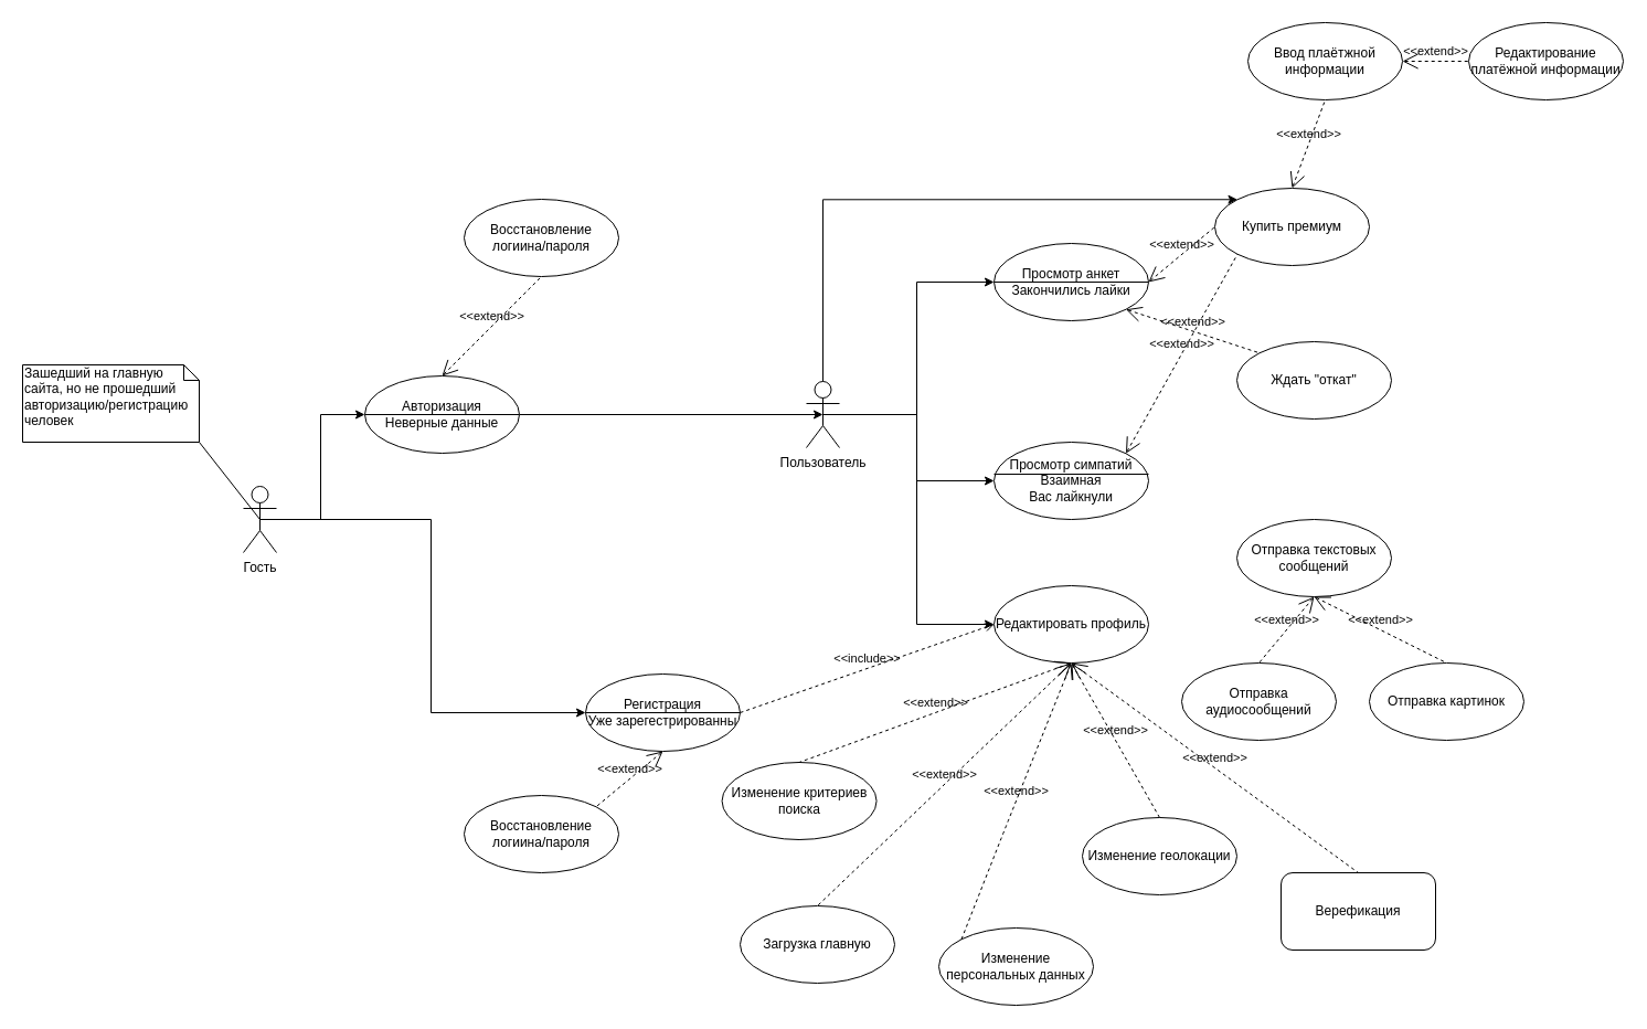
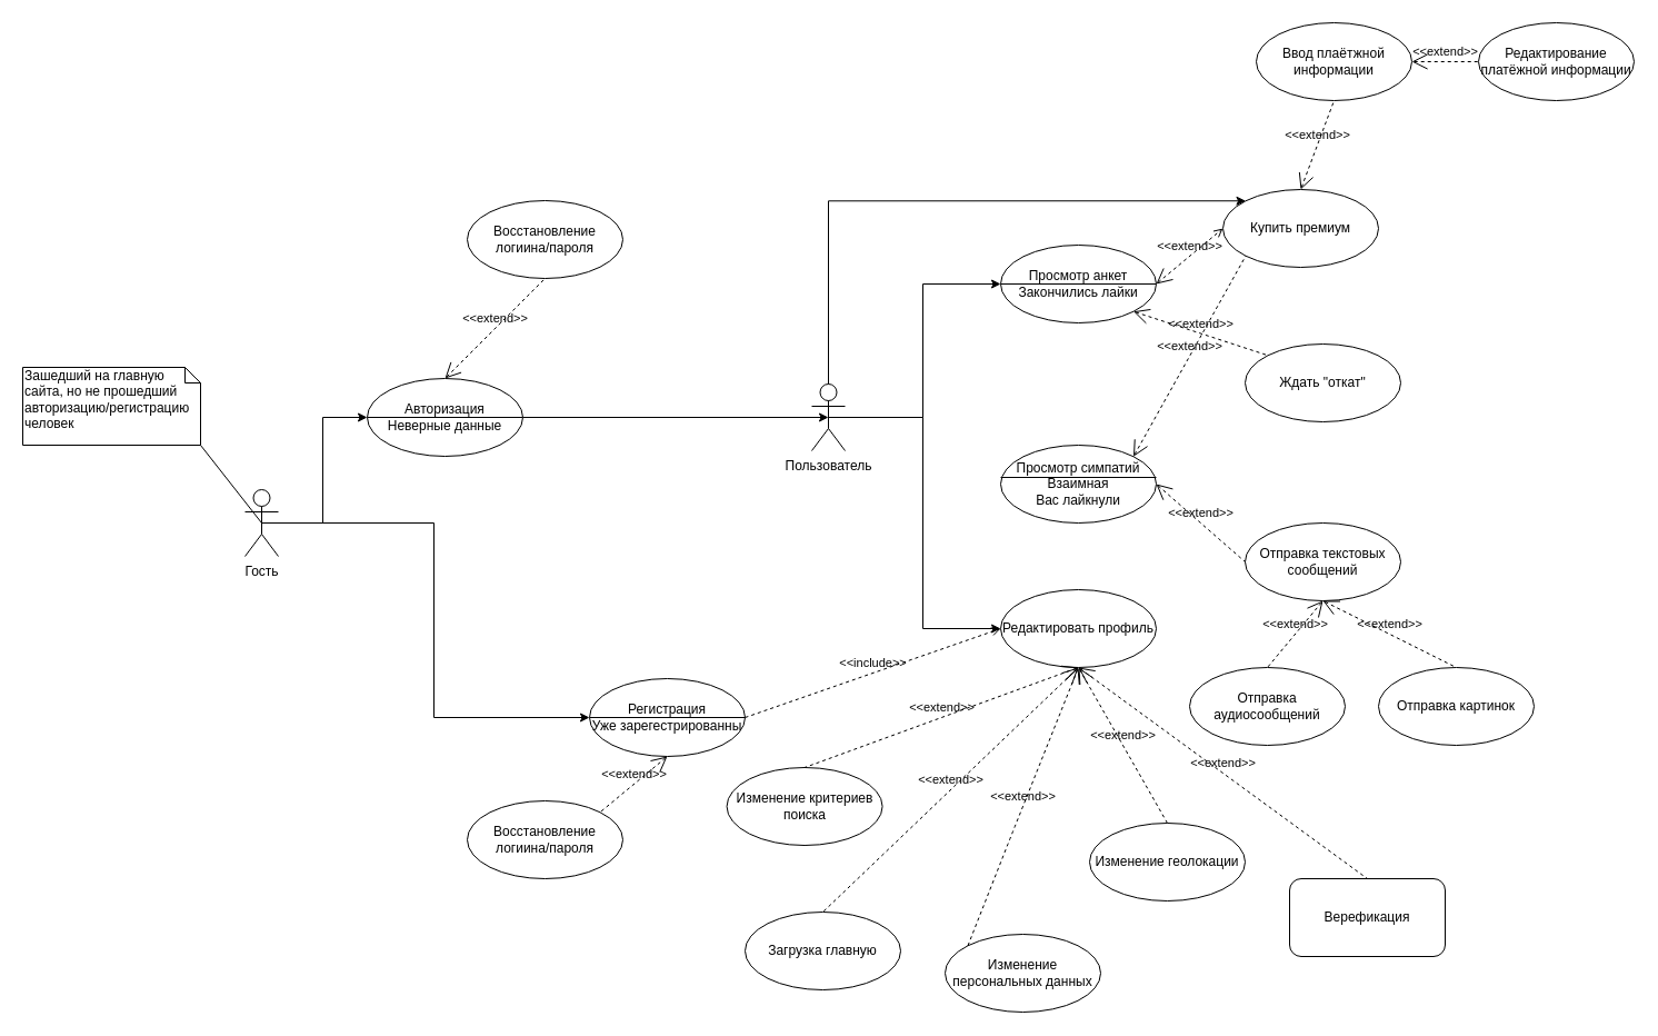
  <mxCell id="0" />
  <mxCell id="1" parent="0" />
  <mxCell id="2" style="edgeStyle=orthogonalEdgeStyle;rounded=0;orthogonalLoop=1;jettySize=auto;html=1;exitX=0.5;exitY=0.5;exitDx=0;exitDy=0;exitPerimeter=0;entryX=0;entryY=0.5;entryDx=0;entryDy=0;" parent="1" source="4" target="12" edge="1"><mxGeometry relative="1" as="geometry" /></mxCell>
  <mxCell id="3" style="edgeStyle=orthogonalEdgeStyle;rounded=0;orthogonalLoop=1;jettySize=auto;html=1;exitX=0.5;exitY=0.5;exitDx=0;exitDy=0;exitPerimeter=0;entryX=0;entryY=0.5;entryDx=0;entryDy=0;" parent="1" source="4" target="5" edge="1"><mxGeometry relative="1" as="geometry" /></mxCell>
  <mxCell id="4" value="Гость" style="shape=umlActor;verticalLabelPosition=bottom;labelBackgroundColor=#ffffff;verticalAlign=top;html=1;" parent="1" vertex="1"><mxGeometry x="220" y="440" width="30" height="60" as="geometry" /></mxCell>
  <mxCell id="5" value="Регистрация&lt;br&gt;Уже зарегестрированны" style="ellipse;whiteSpace=wrap;html=1;" parent="1" vertex="1"><mxGeometry x="530" y="610" width="140" height="70" as="geometry" /></mxCell>
  <mxCell id="6" style="edgeStyle=orthogonalEdgeStyle;rounded=0;orthogonalLoop=1;jettySize=auto;html=1;exitX=0.5;exitY=0.5;exitDx=0;exitDy=0;exitPerimeter=0;entryX=0;entryY=0.5;entryDx=0;entryDy=0;" parent="1" source="10" target="13" edge="1"><mxGeometry relative="1" as="geometry" /></mxCell>
  <mxCell id="7" style="edgeStyle=orthogonalEdgeStyle;rounded=0;orthogonalLoop=1;jettySize=auto;html=1;exitX=0.5;exitY=0.5;exitDx=0;exitDy=0;exitPerimeter=0;entryX=0;entryY=0.5;entryDx=0;entryDy=0;" parent="1" source="10" target="18" edge="1"><mxGeometry relative="1" as="geometry" /></mxCell>
  <mxCell id="8" style="edgeStyle=orthogonalEdgeStyle;rounded=0;orthogonalLoop=1;jettySize=auto;html=1;exitX=0.5;exitY=0.5;exitDx=0;exitDy=0;exitPerimeter=0;entryX=0;entryY=0;entryDx=0;entryDy=0;" parent="1" source="10" target="20" edge="1"><mxGeometry relative="1" as="geometry"><Array as="points"><mxPoint x="745" y="180" /></Array></mxGeometry></mxCell>
- <mxCell id="9" style="edgeStyle=orthogonalEdgeStyle;rounded=0;orthogonalLoop=1;jettySize=auto;html=1;exitX=0.5;exitY=0.5;exitDx=0;exitDy=0;exitPerimeter=0;entryX=0;entryY=0.5;entryDx=0;entryDy=0;" parent="1" source="10" target="22" edge="1"><mxGeometry relative="1" as="geometry" /></mxCell>
  <mxCell id="10" value="Пользователь" style="shape=umlActor;verticalLabelPosition=bottom;labelBackgroundColor=#ffffff;verticalAlign=top;html=1;" parent="1" vertex="1"><mxGeometry x="730" y="345" width="30" height="60" as="geometry" /></mxCell>
  <mxCell id="11" style="edgeStyle=orthogonalEdgeStyle;rounded=0;orthogonalLoop=1;jettySize=auto;html=1;exitX=1;exitY=0.5;exitDx=0;exitDy=0;entryX=0.5;entryY=0.5;entryDx=0;entryDy=0;entryPerimeter=0;" parent="1" source="12" target="10" edge="1"><mxGeometry relative="1" as="geometry"><Array as="points"><mxPoint x="745" y="375" /></Array></mxGeometry></mxCell>
  <mxCell id="12" value="Авторизация&lt;br&gt;Неверные данные" style="ellipse;whiteSpace=wrap;html=1;" parent="1" vertex="1"><mxGeometry x="330" y="340" width="140" height="70" as="geometry" /></mxCell>
  <mxCell id="13" value="Редактировать профиль" style="ellipse;whiteSpace=wrap;html=1;" parent="1" vertex="1"><mxGeometry x="900" y="530" width="140" height="70" as="geometry" /></mxCell>
  <mxCell id="14" value="Восстановление логиина/пароля" style="ellipse;whiteSpace=wrap;html=1;" parent="1" vertex="1"><mxGeometry x="420" y="180" width="140" height="70" as="geometry" /></mxCell>
  <mxCell id="15" value="Восстановление логиина/пароля" style="ellipse;whiteSpace=wrap;html=1;" parent="1" vertex="1"><mxGeometry x="420" y="720" width="140" height="70" as="geometry" /></mxCell>
  <mxCell id="16" value="" style="line;strokeWidth=1;fillColor=none;align=left;verticalAlign=middle;spacingTop=-1;spacingLeft=3;spacingRight=3;rotatable=0;labelPosition=right;points=[];portConstraint=eastwest;" parent="1" vertex="1"><mxGeometry x="330" y="371" width="140" height="8" as="geometry" /></mxCell>
  <mxCell id="17" value="" style="line;strokeWidth=1;fillColor=none;align=left;verticalAlign=middle;spacingTop=-1;spacingLeft=3;spacingRight=3;rotatable=0;labelPosition=right;points=[];portConstraint=eastwest;" parent="1" vertex="1"><mxGeometry x="530" y="641" width="140" height="8" as="geometry" /></mxCell>
  <mxCell id="18" value="Просмотр анкет&lt;br&gt;Закончились лайки" style="ellipse;whiteSpace=wrap;html=1;" parent="1" vertex="1"><mxGeometry x="900" y="220" width="140" height="70" as="geometry" /></mxCell>
  <mxCell id="19" value="" style="line;strokeWidth=1;fillColor=none;align=left;verticalAlign=middle;spacingTop=-1;spacingLeft=3;spacingRight=3;rotatable=0;labelPosition=right;points=[];portConstraint=eastwest;" parent="1" vertex="1"><mxGeometry x="900" y="251" width="140" height="8" as="geometry" /></mxCell>
  <mxCell id="20" value="Купить премиум" style="ellipse;whiteSpace=wrap;html=1;" parent="1" vertex="1"><mxGeometry x="1100" y="170" width="140" height="70" as="geometry" /></mxCell>
  <mxCell id="21" value="Ждать &quot;откат&quot;" style="ellipse;whiteSpace=wrap;html=1;" parent="1" vertex="1"><mxGeometry x="1120" y="309" width="140" height="70" as="geometry" /></mxCell>
  <mxCell id="22" value="Просмотр симпатий&lt;br&gt;Взаимная&lt;br&gt;Вас лайкнули" style="ellipse;whiteSpace=wrap;html=1;" parent="1" vertex="1"><mxGeometry x="900" y="400" width="140" height="70" as="geometry" /></mxCell>
  <mxCell id="23" value="Отправка текстовых сообщений" style="ellipse;whiteSpace=wrap;html=1;" parent="1" vertex="1"><mxGeometry x="1120" y="470" width="140" height="70" as="geometry" /></mxCell>
  <mxCell id="24" value="" style="line;strokeWidth=1;fillColor=none;align=left;verticalAlign=middle;spacingTop=-1;spacingLeft=3;spacingRight=3;rotatable=0;labelPosition=right;points=[];portConstraint=eastwest;" parent="1" vertex="1"><mxGeometry x="900" y="425" width="140" height="8" as="geometry" /></mxCell>
  <mxCell id="25" value="&amp;lt;&amp;lt;include&amp;gt;&amp;gt;" style="edgeStyle=none;html=1;endArrow=open;verticalAlign=bottom;dashed=1;labelBackgroundColor=none;exitX=1;exitY=0.5;exitDx=0;exitDy=0;entryX=0;entryY=0.5;entryDx=0;entryDy=0;" parent="1" source="5" target="13" edge="1"><mxGeometry width="160" relative="1" as="geometry"><mxPoint x="470" y="500" as="sourcePoint" /><mxPoint x="630" y="500" as="targetPoint" /></mxGeometry></mxCell>
  <mxCell id="26" value="&amp;lt;&amp;lt;extend&amp;gt;&amp;gt;" style="edgeStyle=none;html=1;startArrow=open;endArrow=none;startSize=12;verticalAlign=bottom;dashed=1;labelBackgroundColor=none;exitX=0.5;exitY=1;exitDx=0;exitDy=0;entryX=1;entryY=0;entryDx=0;entryDy=0;" parent="1" source="5" target="15" edge="1"><mxGeometry width="160" relative="1" as="geometry"><mxPoint x="650" y="720" as="sourcePoint" /><mxPoint x="810" y="720" as="targetPoint" /></mxGeometry></mxCell>
  <mxCell id="27" value="&amp;lt;&amp;lt;extend&amp;gt;&amp;gt;" style="edgeStyle=none;html=1;startArrow=open;endArrow=none;startSize=12;verticalAlign=bottom;dashed=1;labelBackgroundColor=none;exitX=1;exitY=1;exitDx=0;exitDy=0;entryX=0;entryY=0;entryDx=0;entryDy=0;" parent="1" source="18" target="21" edge="1"><mxGeometry width="160" relative="1" as="geometry"><mxPoint x="980.5" y="309" as="sourcePoint" /><mxPoint x="919.997" y="359.251" as="targetPoint" /></mxGeometry></mxCell>
- <mxCell id="28" value="&amp;lt;&amp;lt;extend&amp;gt;&amp;gt;" style="edgeStyle=none;html=1;startArrow=open;endArrow=none;startSize=12;verticalAlign=bottom;dashed=1;labelBackgroundColor=none;exitX=1;exitY=0.5;exitDx=0;exitDy=0;entryX=0;entryY=0.5;entryDx=0;entryDy=0;" parent="1" source="18" target="20" edge="1"><mxGeometry width="160" relative="1" as="geometry"><mxPoint x="1029.497" y="109.999" as="sourcePoint" /><mxPoint x="1150.503" y="149.501" as="targetPoint" /></mxGeometry></mxCell>
+ <mxCell id="28" value="&amp;lt;&amp;lt;extend&amp;gt;&amp;gt;" style="edgeStyle=none;html=1;startArrow=open;endArrow=open;startSize=12;verticalAlign=bottom;dashed=1;labelBackgroundColor=none;exitX=1;exitY=0.5;exitDx=0;exitDy=0;entryX=0;entryY=0.5;entryDx=0;entryDy=0;" parent="1" source="18" target="20" edge="1"><mxGeometry width="160" relative="1" as="geometry"><mxPoint x="1029.497" y="109.999" as="sourcePoint" /><mxPoint x="1150.503" y="149.501" as="targetPoint" /></mxGeometry></mxCell>
  <mxCell id="29" value="&amp;lt;&amp;lt;extend&amp;gt;&amp;gt;" style="edgeStyle=none;html=1;startArrow=open;endArrow=none;startSize=12;verticalAlign=bottom;dashed=1;labelBackgroundColor=none;exitX=1;exitY=0;exitDx=0;exitDy=0;entryX=0;entryY=1;entryDx=0;entryDy=0;" parent="1" source="22" target="20" edge="1"><mxGeometry width="160" relative="1" as="geometry"><mxPoint x="1039.497" y="299.749" as="sourcePoint" /><mxPoint x="1160.503" y="339.251" as="targetPoint" /></mxGeometry></mxCell>
+ <mxCell id="30" value="&amp;lt;&amp;lt;extend&amp;gt;&amp;gt;" style="edgeStyle=none;html=1;startArrow=open;endArrow=none;startSize=12;verticalAlign=bottom;dashed=1;labelBackgroundColor=none;exitX=1;exitY=0.5;exitDx=0;exitDy=0;entryX=0;entryY=0.5;entryDx=0;entryDy=0;" parent="1" source="22" target="23" edge="1"><mxGeometry width="160" relative="1" as="geometry"><mxPoint x="1069.997" y="601.499" as="sourcePoint" /><mxPoint x="1191.003" y="641.001" as="targetPoint" /></mxGeometry></mxCell>
  <mxCell id="31" value="&amp;lt;&amp;lt;extend&amp;gt;&amp;gt;" style="edgeStyle=none;html=1;startArrow=open;endArrow=none;startSize=12;verticalAlign=bottom;dashed=1;labelBackgroundColor=none;exitX=0.5;exitY=0;exitDx=0;exitDy=0;entryX=0.5;entryY=1;entryDx=0;entryDy=0;" parent="1" source="12" target="14" edge="1"><mxGeometry width="160" relative="1" as="geometry"><mxPoint x="519.997" y="279.999" as="sourcePoint" /><mxPoint x="641.003" y="319.501" as="targetPoint" /></mxGeometry></mxCell>
  <mxCell id="32" value="Ввод плаётжной информации" style="ellipse;whiteSpace=wrap;html=1;" parent="1" vertex="1"><mxGeometry x="1130" y="20" width="140" height="70" as="geometry" /></mxCell>
  <mxCell id="33" value="Зашедший на главную сайта, но не прошедший авторизацию/регистрацию человек" style="shape=note;whiteSpace=wrap;html=1;size=14;verticalAlign=top;align=left;spacingTop=-6;" parent="1" vertex="1"><mxGeometry x="20" y="330" width="160" height="70" as="geometry" /></mxCell>
  <mxCell id="34" value="" style="endArrow=none;html=1;entryX=1;entryY=1;entryDx=0;entryDy=0;entryPerimeter=0;exitX=0.5;exitY=0.5;exitDx=0;exitDy=0;exitPerimeter=0;" parent="1" source="4" target="33" edge="1"><mxGeometry width="50" height="50" relative="1" as="geometry"><mxPoint x="80" y="530" as="sourcePoint" /><mxPoint x="130" y="480" as="targetPoint" /></mxGeometry></mxCell>
  <mxCell id="35" value="&amp;lt;&amp;lt;extend&amp;gt;&amp;gt;" style="edgeStyle=none;html=1;startArrow=open;endArrow=none;startSize=12;verticalAlign=bottom;dashed=1;labelBackgroundColor=none;exitX=0.5;exitY=0;exitDx=0;exitDy=0;entryX=0.5;entryY=1;entryDx=0;entryDy=0;" parent="1" source="20" target="32" edge="1"><mxGeometry width="160" relative="1" as="geometry"><mxPoint x="1080" y="140" as="sourcePoint" /><mxPoint x="1200" y="110" as="targetPoint" /></mxGeometry></mxCell>
  <mxCell id="36" value="Отправка аудиосообщений" style="ellipse;whiteSpace=wrap;html=1;" parent="1" vertex="1"><mxGeometry x="1070" y="600" width="140" height="70" as="geometry" /></mxCell>
  <mxCell id="37" value="Отправка картинок" style="ellipse;whiteSpace=wrap;html=1;" parent="1" vertex="1"><mxGeometry x="1240" y="600" width="140" height="70" as="geometry" /></mxCell>
  <mxCell id="38" value="&amp;lt;&amp;lt;extend&amp;gt;&amp;gt;" style="edgeStyle=none;html=1;startArrow=open;endArrow=none;startSize=12;verticalAlign=bottom;dashed=1;labelBackgroundColor=none;exitX=0.5;exitY=1;exitDx=0;exitDy=0;entryX=0.5;entryY=0;entryDx=0;entryDy=0;" parent="1" source="23" target="36" edge="1"><mxGeometry width="160" relative="1" as="geometry"><mxPoint x="1190" y="590" as="sourcePoint" /><mxPoint x="1270" y="580" as="targetPoint" /></mxGeometry></mxCell>
  <mxCell id="39" value="&amp;lt;&amp;lt;extend&amp;gt;&amp;gt;" style="edgeStyle=none;html=1;startArrow=open;endArrow=none;startSize=12;verticalAlign=bottom;dashed=1;labelBackgroundColor=none;exitX=0.5;exitY=1;exitDx=0;exitDy=0;entryX=0.5;entryY=0;entryDx=0;entryDy=0;" parent="1" source="23" target="37" edge="1"><mxGeometry width="160" relative="1" as="geometry"><mxPoint x="1200" y="550" as="sourcePoint" /><mxPoint x="1150" y="610" as="targetPoint" /></mxGeometry></mxCell>
  <mxCell id="40" value="Изменение критериев поиска" style="ellipse;whiteSpace=wrap;html=1;" vertex="1" parent="1"><mxGeometry x="653.57" y="690" width="140" height="70" as="geometry" /></mxCell>
  <mxCell id="41" value="Изменение геолокации" style="ellipse;whiteSpace=wrap;html=1;" vertex="1" parent="1"><mxGeometry x="980" y="740" width="140" height="70" as="geometry" /></mxCell>
  <mxCell id="42" value="Загрузка главную" style="ellipse;whiteSpace=wrap;html=1;" vertex="1" parent="1"><mxGeometry x="670" y="820" width="140" height="70" as="geometry" /></mxCell>
  <mxCell id="43" value="Изменение персональных данных" style="ellipse;whiteSpace=wrap;html=1;" vertex="1" parent="1"><mxGeometry x="850" y="840" width="140" height="70" as="geometry" /></mxCell>
  <mxCell id="44" value="Верефикация" style="whiteSpace=wrap;html=1;rounded=1;" vertex="1" parent="1"><mxGeometry x="1160" y="790" width="140" height="70" as="geometry" /></mxCell>
  <mxCell id="45" value="Редактирование платёжной информации" style="ellipse;whiteSpace=wrap;html=1;" vertex="1" parent="1"><mxGeometry x="1330" y="20" width="140" height="70" as="geometry" /></mxCell>
  <mxCell id="46" value="&amp;lt;&amp;lt;extend&amp;gt;&amp;gt;" style="edgeStyle=none;html=1;startArrow=open;endArrow=none;startSize=12;verticalAlign=bottom;dashed=1;labelBackgroundColor=none;exitX=1;exitY=0.5;exitDx=0;exitDy=0;entryX=0;entryY=0.5;entryDx=0;entryDy=0;" edge="1" parent="1" source="32" target="45"><mxGeometry width="160" relative="1" as="geometry"><mxPoint x="1180" y="180" as="sourcePoint" /><mxPoint x="1210" y="100" as="targetPoint" /></mxGeometry></mxCell>
  <mxCell id="47" value="&amp;lt;&amp;lt;extend&amp;gt;&amp;gt;" style="edgeStyle=none;html=1;startArrow=open;endArrow=none;startSize=12;verticalAlign=bottom;dashed=1;labelBackgroundColor=none;exitX=0.5;exitY=1;exitDx=0;exitDy=0;entryX=0.5;entryY=0;entryDx=0;entryDy=0;" edge="1" parent="1" source="13" target="41"><mxGeometry width="160" relative="1" as="geometry"><mxPoint x="920" y="700" as="sourcePoint" /><mxPoint x="950" y="620" as="targetPoint" /></mxGeometry></mxCell>
  <mxCell id="48" value="&amp;lt;&amp;lt;extend&amp;gt;&amp;gt;" style="edgeStyle=none;html=1;startArrow=open;endArrow=none;startSize=12;verticalAlign=bottom;dashed=1;labelBackgroundColor=none;entryX=0.5;entryY=0;entryDx=0;entryDy=0;" edge="1" parent="1" target="40"><mxGeometry width="160" relative="1" as="geometry"><mxPoint x="970" y="600" as="sourcePoint" /><mxPoint x="1010" y="690" as="targetPoint" /></mxGeometry></mxCell>
  <mxCell id="49" value="&amp;lt;&amp;lt;extend&amp;gt;&amp;gt;" style="edgeStyle=none;html=1;startArrow=open;endArrow=none;startSize=12;verticalAlign=bottom;dashed=1;labelBackgroundColor=none;exitX=0.5;exitY=1;exitDx=0;exitDy=0;entryX=0.5;entryY=0;entryDx=0;entryDy=0;" edge="1" parent="1" source="13" target="44"><mxGeometry width="160" relative="1" as="geometry"><mxPoint x="990" y="620" as="sourcePoint" /><mxPoint x="1020" y="700" as="targetPoint" /></mxGeometry></mxCell>
  <mxCell id="50" value="&amp;lt;&amp;lt;extend&amp;gt;&amp;gt;" style="edgeStyle=none;html=1;startArrow=open;endArrow=none;startSize=12;verticalAlign=bottom;dashed=1;labelBackgroundColor=none;entryX=0.5;entryY=0;entryDx=0;entryDy=0;" edge="1" parent="1" target="42"><mxGeometry width="160" relative="1" as="geometry"><mxPoint x="970" y="600" as="sourcePoint" /><mxPoint x="1030" y="710" as="targetPoint" /></mxGeometry></mxCell>
  <mxCell id="51" value="&amp;lt;&amp;lt;extend&amp;gt;&amp;gt;" style="edgeStyle=none;html=1;startArrow=open;endArrow=none;startSize=12;verticalAlign=bottom;dashed=1;labelBackgroundColor=none;entryX=0;entryY=0;entryDx=0;entryDy=0;" edge="1" parent="1" target="43"><mxGeometry width="160" relative="1" as="geometry"><mxPoint x="970" y="600" as="sourcePoint" /><mxPoint x="1040" y="720" as="targetPoint" /><Array as="points"><mxPoint x="910" y="750" /></Array></mxGeometry></mxCell>
